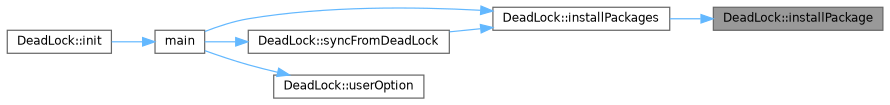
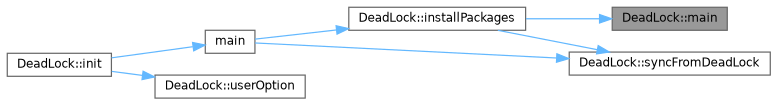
  digraph {
    rankdir=RL
    node [color=grey40 fillcolor=white fontname=Helvetica fontsize=10 shape=box style=filled]
    edge [color=steelblue1 dir=back fontname=Helvetica fontsize=10 labelfontname=Helvetica labelfontsize=10 style=solid]
-   n1 [color=gray40 fillcolor=grey60 fontcolor=black height=0.2 label="DeadLock::installPackage" width=0.4]
+   n1 [color=gray40 fillcolor=grey60 fontcolor=black height=0.2 label="DeadLock::main" width=0.4]
    n2 [height=0.2 label="DeadLock::installPackages" width=0.4]
    n3 [height=0.2 label=main width=0.4]
    n4 [height=0.2 label="DeadLock::syncFromDeadLock" width=0.4]
    n5 [height=0.2 label="DeadLock::init" width=0.4]
    n6 [height=0.2 label="DeadLock::userOption" width=0.4]
    n1 -> n2
    n2 -> n3
-   n2 -> n4
+   n4 -> n2
    n3 -> n5
    n4 -> n3
-   n6 -> n3
+   n6 -> n5
  }
